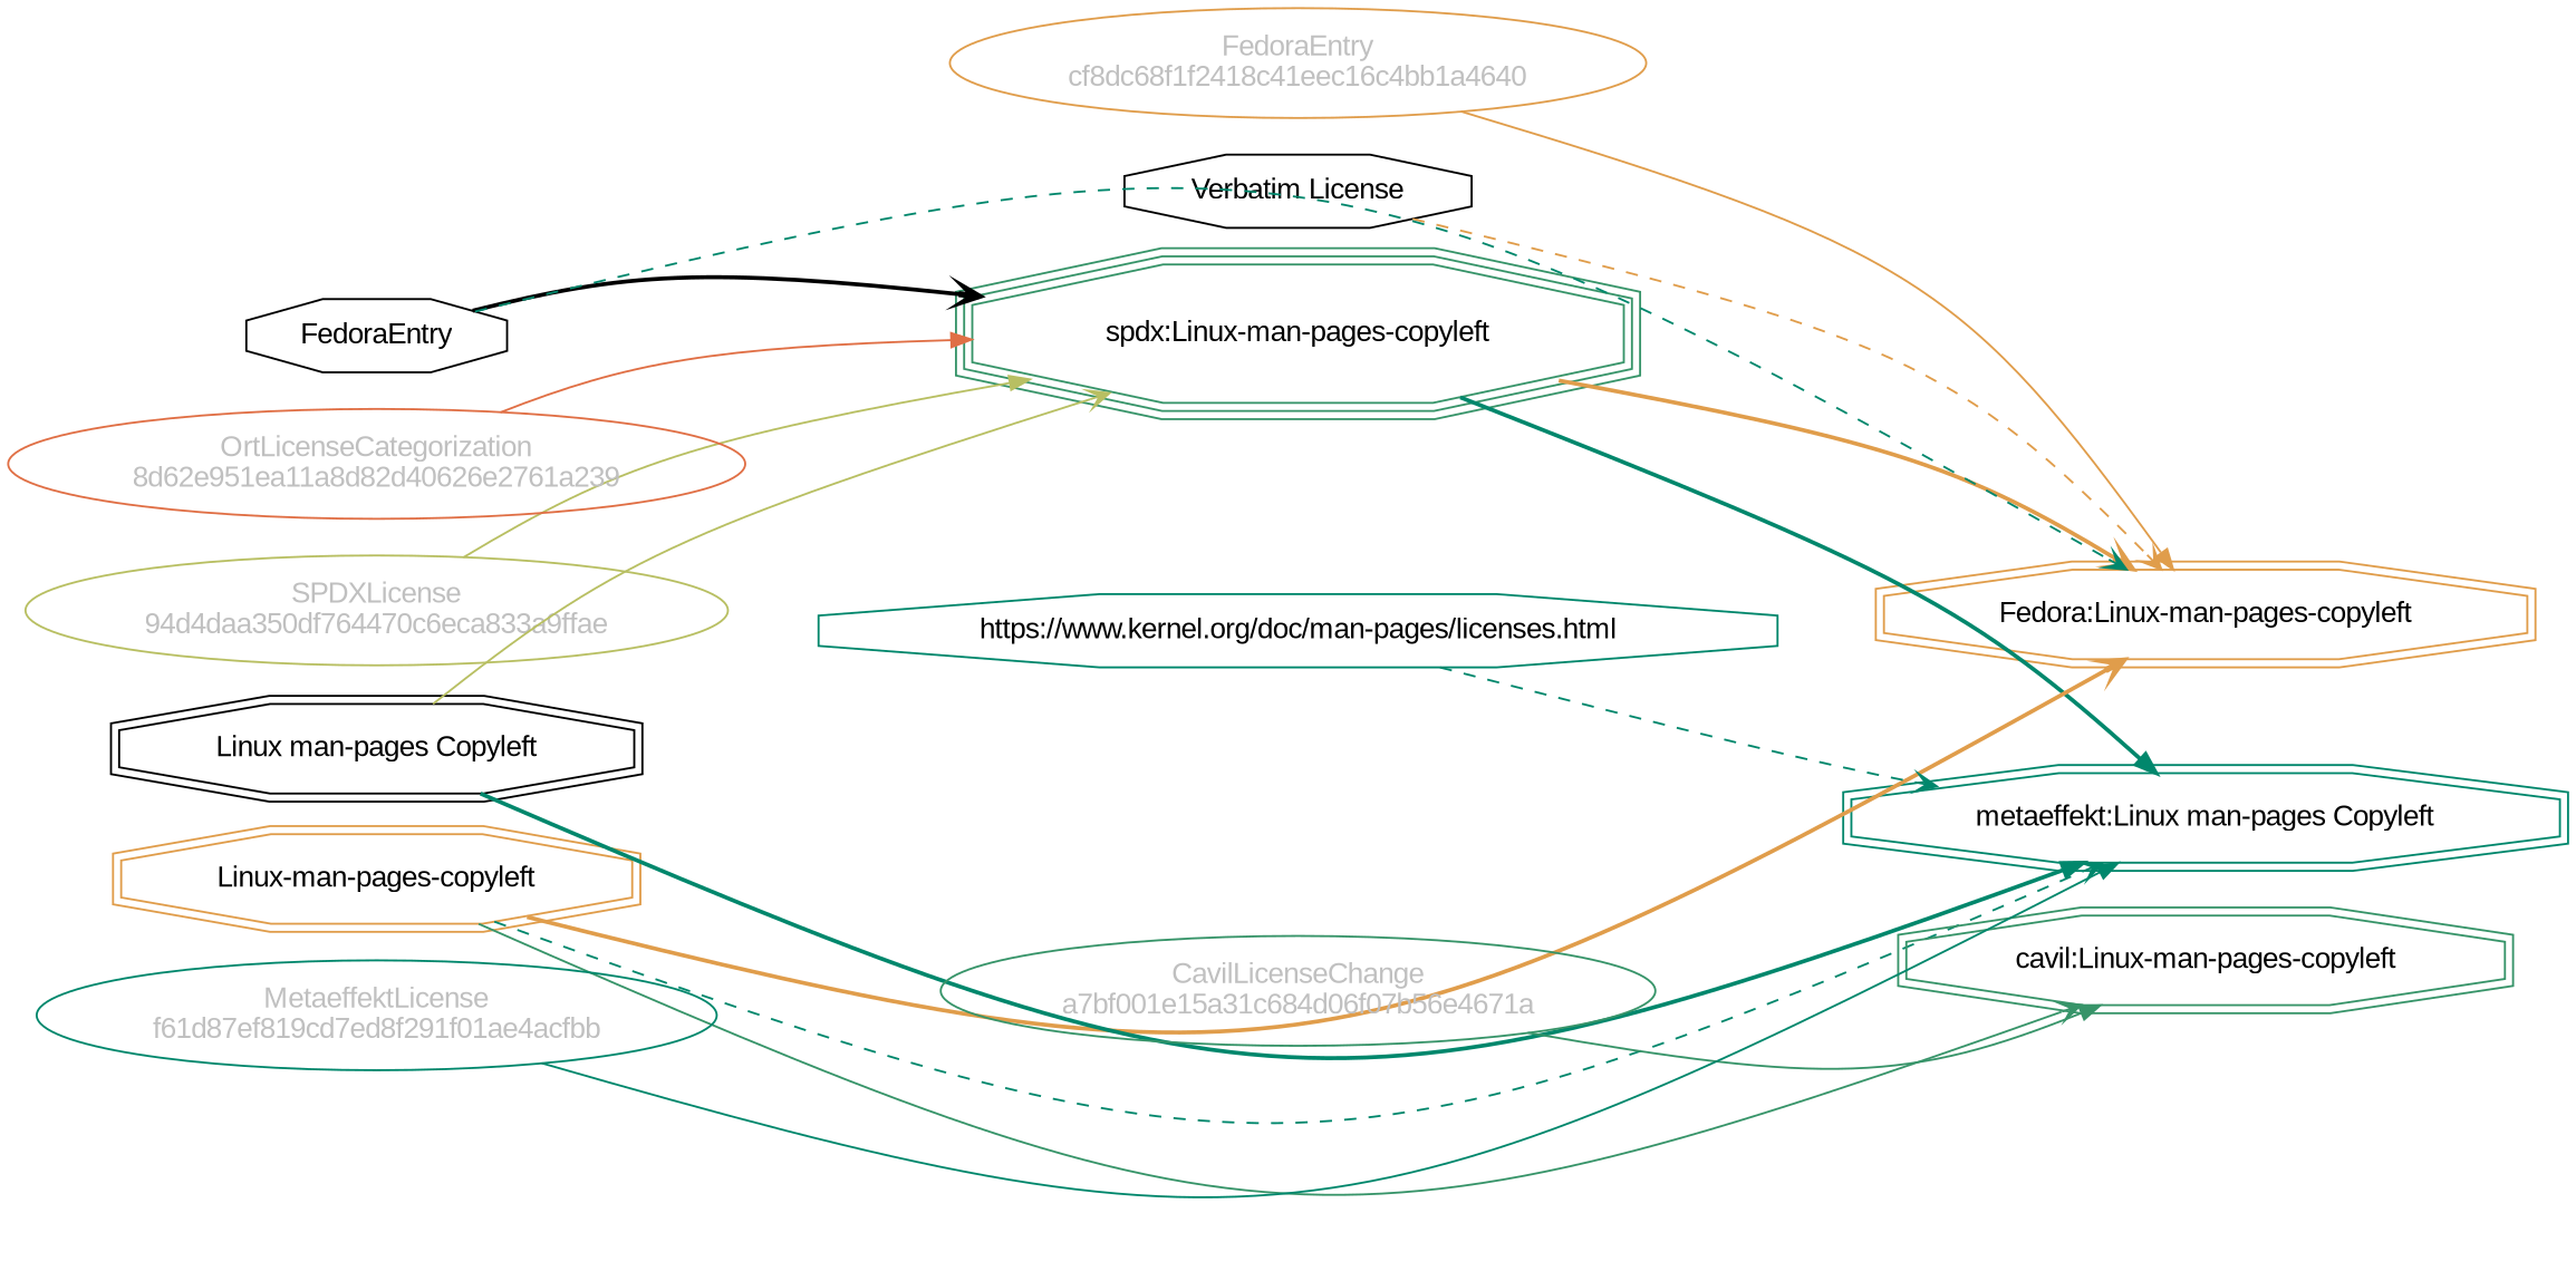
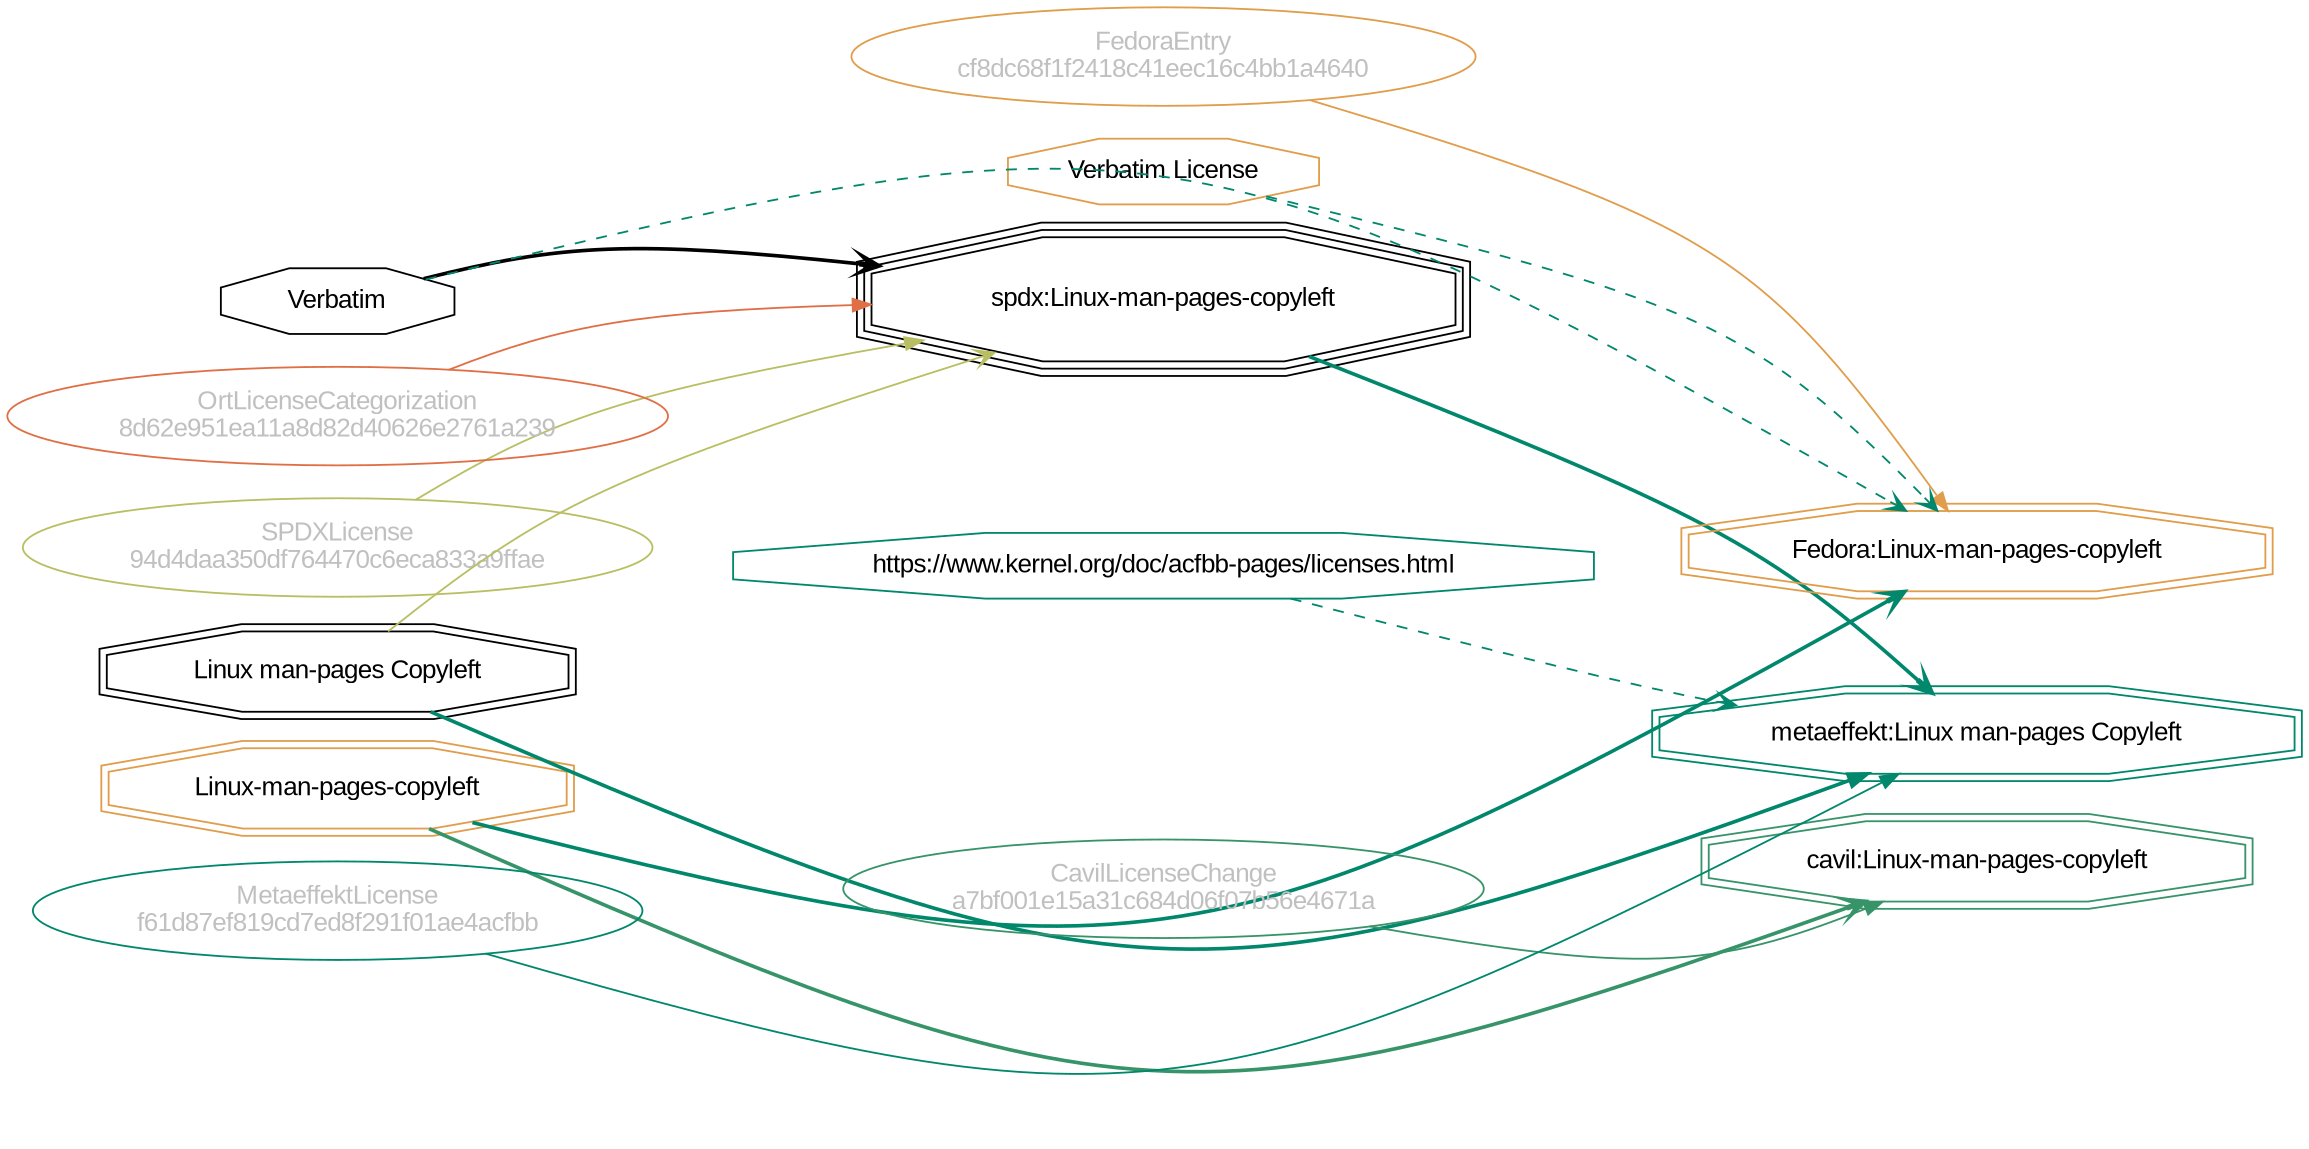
  strict digraph {
    fontname="Liberation Sans"
    rankdir=LR
    splines=curved
    node [fontname="Liberation Sans" shape=ellipse]
    edge [color="#00876c" fontname="Liberation Sans" weight=0.5 arrowhead=vee style=bold]
    n1 [color="#b8bf62" fillcolor="beige;1" fontcolor=gray label="SPDXLicense\n94d4daa350df764470c6eca833a9ffae"]
-   n2 [label="spdx:Linux-man-pages-copyleft" shape=tripleoctagon color="#379469"]
+   n2 [label="spdx:Linux-man-pages-copyleft" shape=tripleoctagon]
    n3 [color="#e09d4b" label="Fedora:Linux-man-pages-copyleft" shape=doubleoctagon]
    n4 [color="#00876c" label="metaeffekt:Linux man-pages Copyleft" shape=doubleoctagon]
    n5 [color="#e09d4b" label="Linux-man-pages-copyleft" shape=doubleoctagon]
    n6 [color="#379469" label="cavil:Linux-man-pages-copyleft" shape=doubleoctagon]
    n7 [label="Linux man-pages Copyleft" shape=doubleoctagon]
    n8 [color="#e09d4b" fillcolor="beige;1" fontcolor=gray label="FedoraEntry\ncf8dc68f1f2418c41eec16c4bb1a4640"]
-   n9 [label="Verbatim License" shape=octagon]
-   n10 [label=FedoraEntry shape=octagon]
+   n9 [label="Verbatim License" shape=octagon color="#e09d4b"]
+   n10 [label=Verbatim shape=octagon]
    n11 [color="#e06f45" fillcolor="beige;1" fontcolor=gray label="OrtLicenseCategorization\n8d62e951ea11a8d82d40626e2761a239"]
    n12 [color="#379469" fillcolor="beige;1" fontcolor=gray label="CavilLicenseChange\na7bf001e15a31c684d06f07b56e4671a"]
    n13 [color="#00876c" fillcolor="beige;1" fontcolor=gray label="MetaeffektLicense\nf61d87ef819cd7ed8f291f01ae4acfbb"]
-   n14 [color="#00876c" label="https://www.kernel.org/doc/man-pages/licenses.html" shape=octagon]
+   n14 [color="#00876c" label="https://www.kernel.org/doc/acfbb-pages/licenses.html" shape=octagon]
    n1 -> n2 [color="#b8bf62" arrowhead="" style=""]
-   n2 -> n3 [color="#e09d4b" weight=0.7]
-   n2 -> n4 [arrowhead=normal weight=0.7]
-   n5 -> n3 [color="#e09d4b" weight=0.7]
-   n5 -> n4 [style=dashed]
-   n5 -> n6 [color="#379469" style=solid weight=0.7]
+   n2 -> n4 [weight=0.7]
+   n5 -> n3 [weight=0.7]
+   n5 -> n6 [color="#379469" weight=0.7]
    n7 -> n2 [color="#b8bf62" style=solid weight=0.7]
    n7 -> n4 [arrowhead=normal weight=0.7]
    n8 -> n3 [color="#e09d4b" arrowhead="" style=""]
-   n9 -> n3 [color="#e09d4b" style=dashed]
+   n9 -> n3 [style=dashed]
    n10 -> n2 [weight=0.7 color=""]
    n10 -> n3 [style=dashed]
    n11 -> n2 [color="#e06f45" arrowhead="" style=""]
    n12 -> n6 [color="#379469" arrowhead="" style=""]
    n13 -> n4 [arrowhead="" style=""]
    n14 -> n4 [style=dashed]
  }
